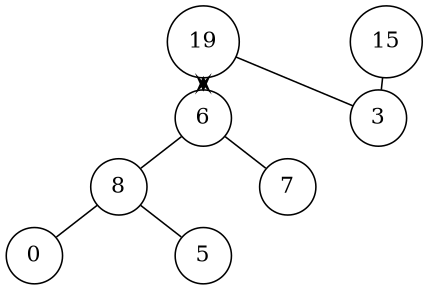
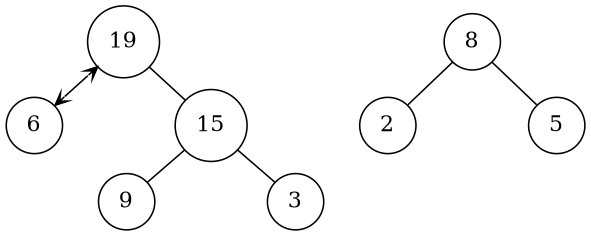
  digraph {
    nodesep=1
    ordering=out
    ranksep=0.1
    node [shape=circle]
    edge [arrowhead=none arrowsize=0.8 arrowtail=none]
    n1 [label=19]
    n2 [label=6]
    n3 [label=15]
    8
-   7
+   9
    3
-   2 [label=0]
+   2
    n9 [label=5]
    n1 -> n2 [arrowhead=vee arrowtail=vee dir=both]
-   n1 -> 3
-   n2 -> 8
-   n2 -> 7
+   n1 -> n3
+   n3 -> 9
    n3 -> 3
    8 -> 2
    8 -> n9
  }
